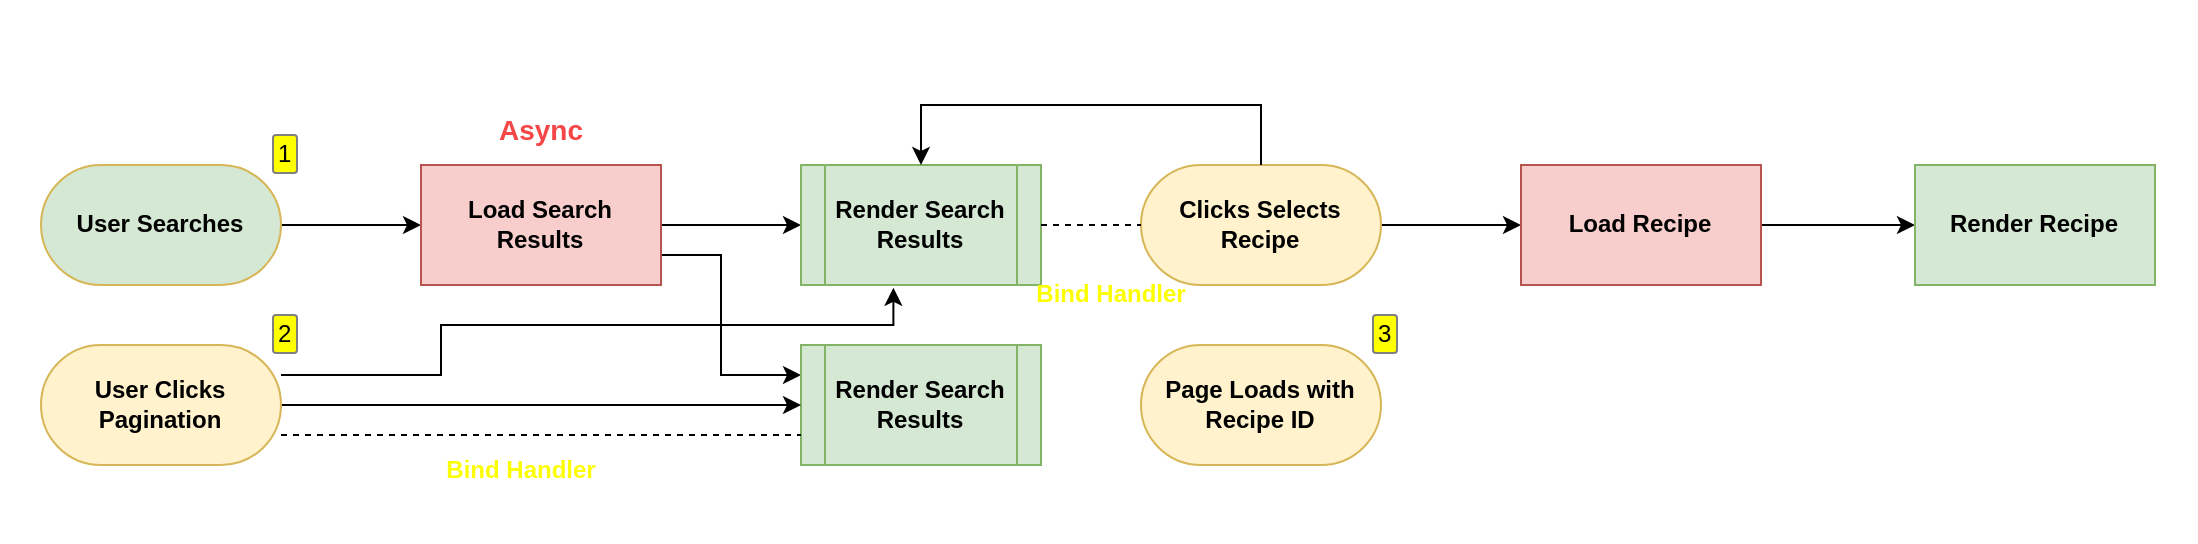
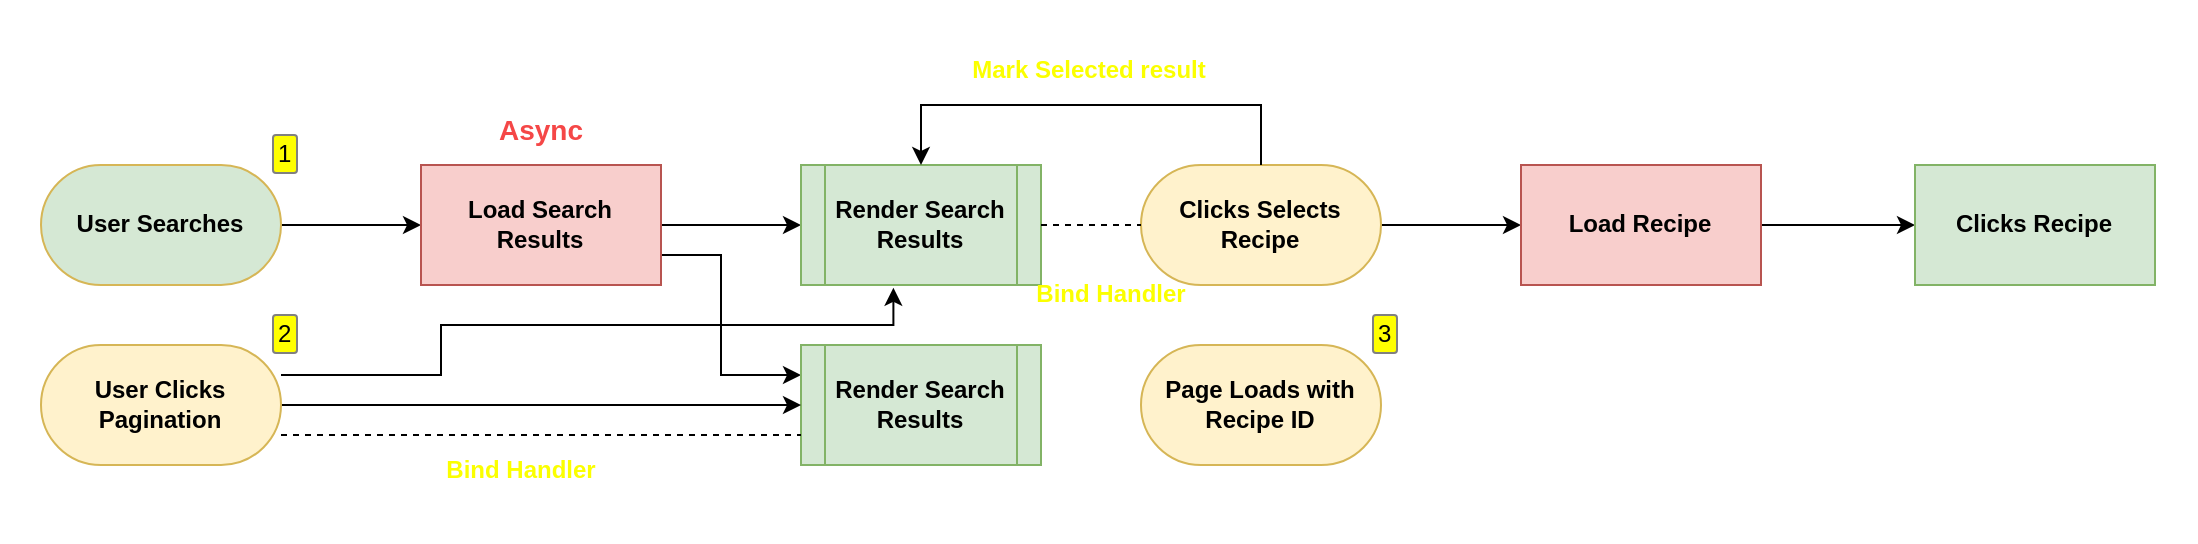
  <mxCell id="0" />
  <mxCell id="1" parent="0" />
  <mxCell id="2" value="" style="edgeStyle=orthogonalEdgeStyle;rounded=0;orthogonalLoop=1;jettySize=auto;html=1;movable=0;resizable=0;rotatable=0;deletable=0;editable=0;locked=1;connectable=0;" edge="1" parent="1" source="3" target="6"><mxGeometry relative="1" as="geometry" /></mxCell>
  <mxCell id="3" value="&lt;b&gt;&lt;font color=&quot;#000000&quot;&gt;User Searches&lt;/font&gt;&lt;/b&gt;" style="rounded=1;whiteSpace=wrap;html=1;arcSize=50;fillColor=#d5e8d4;strokeColor=#d6b656;enumerate=1;enumerateValue=1;movable=0;resizable=0;rotatable=0;deletable=0;editable=0;locked=1;connectable=0;" vertex="1" parent="1"><mxGeometry x="20" y="82" width="120" height="60" as="geometry" /></mxCell>
  <mxCell id="4" value="" style="edgeStyle=orthogonalEdgeStyle;rounded=0;orthogonalLoop=1;jettySize=auto;html=1;movable=0;resizable=0;rotatable=0;deletable=0;editable=0;locked=1;connectable=0;" edge="1" parent="1" source="6" target="7"><mxGeometry relative="1" as="geometry" /></mxCell>
  <mxCell id="5" style="edgeStyle=orthogonalEdgeStyle;rounded=0;orthogonalLoop=1;jettySize=auto;html=1;exitX=1;exitY=0.75;exitDx=0;exitDy=0;entryX=0;entryY=0.25;entryDx=0;entryDy=0;movable=0;resizable=0;rotatable=0;deletable=0;editable=0;locked=1;connectable=0;" edge="1" parent="1" source="6" target="8"><mxGeometry relative="1" as="geometry"><mxPoint x="360" y="192" as="targetPoint" /><Array as="points"><mxPoint x="360" y="127" /><mxPoint x="360" y="187" /></Array></mxGeometry></mxCell>
  <mxCell id="6" value="&lt;b&gt;&lt;font color=&quot;#000000&quot;&gt;Load Search Results&lt;/font&gt;&lt;/b&gt;" style="rounded=0;whiteSpace=wrap;html=1;fillColor=#f8cecc;strokeColor=#b85450;movable=0;resizable=0;rotatable=0;deletable=0;editable=0;locked=1;connectable=0;" vertex="1" parent="1"><mxGeometry x="210" y="82" width="120" height="60" as="geometry" /></mxCell>
  <mxCell id="7" value="&lt;b&gt;&lt;font color=&quot;#000000&quot;&gt;Render Search Results&lt;/font&gt;&lt;br&gt;&lt;/b&gt;" style="shape=process;whiteSpace=wrap;html=1;backgroundOutline=1;fillColor=#d5e8d4;strokeColor=#82b366;movable=0;resizable=0;rotatable=0;deletable=0;editable=0;locked=1;connectable=0;" vertex="1" parent="1"><mxGeometry x="400" y="82" width="120" height="60" as="geometry" /></mxCell>
  <mxCell id="8" value="&lt;b&gt;&lt;font color=&quot;#000000&quot;&gt;Render Search Results&lt;/font&gt;&lt;br&gt;&lt;/b&gt;" style="shape=process;whiteSpace=wrap;html=1;backgroundOutline=1;fillColor=#d5e8d4;strokeColor=#82b366;movable=0;resizable=0;rotatable=0;deletable=0;editable=0;locked=1;connectable=0;" vertex="1" parent="1"><mxGeometry x="400" y="172" width="120" height="60" as="geometry" /></mxCell>
  <mxCell id="9" value="" style="edgeStyle=orthogonalEdgeStyle;rounded=0;orthogonalLoop=1;jettySize=auto;html=1;entryX=0;entryY=0.5;entryDx=0;entryDy=0;movable=0;resizable=0;rotatable=0;deletable=0;editable=0;locked=1;connectable=0;" edge="1" parent="1" source="11" target="8"><mxGeometry relative="1" as="geometry"><mxPoint x="220" y="202" as="targetPoint" /></mxGeometry></mxCell>
  <mxCell id="10" style="edgeStyle=orthogonalEdgeStyle;rounded=0;orthogonalLoop=1;jettySize=auto;html=1;exitX=1;exitY=0.25;exitDx=0;exitDy=0;entryX=0.385;entryY=1.023;entryDx=0;entryDy=0;entryPerimeter=0;movable=0;resizable=0;rotatable=0;deletable=0;editable=0;locked=1;connectable=0;" edge="1" parent="1" source="11" target="7"><mxGeometry relative="1" as="geometry"><mxPoint x="450" y="162" as="targetPoint" /><Array as="points"><mxPoint x="220" y="187" /><mxPoint x="220" y="162" /><mxPoint x="446" y="162" /></Array></mxGeometry></mxCell>
  <mxCell id="11" value="&lt;b&gt;&lt;font color=&quot;#000000&quot;&gt;User Clicks Pagination&lt;/font&gt;&lt;/b&gt;" style="rounded=1;whiteSpace=wrap;html=1;arcSize=50;fillColor=#fff2cc;strokeColor=#d6b656;enumerate=1;enumerateValue=2;movable=0;resizable=0;rotatable=0;deletable=0;editable=0;locked=1;connectable=0;" vertex="1" parent="1"><mxGeometry x="20" y="172" width="120" height="60" as="geometry" /></mxCell>
  <mxCell id="12" value="&lt;b&gt;&lt;font color=&quot;#fbff00&quot;&gt;Bind Handler&lt;/font&gt;&lt;br&gt;&lt;/b&gt;" style="text;html=1;align=center;verticalAlign=middle;resizable=0;points=[];autosize=1;strokeColor=none;fillColor=none;movable=0;rotatable=0;deletable=0;editable=0;locked=1;connectable=0;" vertex="1" parent="1"><mxGeometry x="210" y="220" width="100" height="30" as="geometry" /></mxCell>
  <mxCell id="13" value="" style="endArrow=none;dashed=1;html=1;rounded=0;entryX=0;entryY=0.75;entryDx=0;entryDy=0;movable=0;resizable=0;rotatable=0;deletable=0;editable=0;locked=1;connectable=0;" edge="1" parent="1" target="8"><mxGeometry width="50" height="50" relative="1" as="geometry"><mxPoint x="140" y="217" as="sourcePoint" /><mxPoint x="570" y="322" as="targetPoint" /></mxGeometry></mxCell>
  <mxCell id="14" value="" style="edgeStyle=orthogonalEdgeStyle;rounded=0;orthogonalLoop=1;jettySize=auto;html=1;movable=0;resizable=0;rotatable=0;deletable=0;editable=0;locked=1;connectable=0;" edge="1" parent="1" source="15" target="22"><mxGeometry relative="1" as="geometry" /></mxCell>
  <mxCell id="15" value="&lt;b&gt;&lt;font color=&quot;#000000&quot;&gt;Clicks Selects Recipe&lt;/font&gt;&lt;/b&gt;" style="rounded=1;whiteSpace=wrap;html=1;arcSize=50;fillColor=#fff2cc;strokeColor=#d6b656;movable=0;resizable=0;rotatable=0;deletable=0;editable=0;locked=1;connectable=0;" vertex="1" parent="1"><mxGeometry x="570" y="82" width="120" height="60" as="geometry" /></mxCell>
  <mxCell id="16" value="&lt;b&gt;&lt;font color=&quot;#000000&quot;&gt;Page Loads with Recipe ID&lt;/font&gt;&lt;/b&gt;" style="rounded=1;whiteSpace=wrap;html=1;arcSize=50;fillColor=#fff2cc;strokeColor=#d6b656;enumerate=1;enumerateValue=3;movable=0;resizable=0;rotatable=0;deletable=0;editable=0;locked=1;connectable=0;" vertex="1" parent="1"><mxGeometry x="570" y="172" width="120" height="60" as="geometry" /></mxCell>
  <mxCell id="17" value="" style="endArrow=none;dashed=1;html=1;rounded=0;exitX=1;exitY=0.5;exitDx=0;exitDy=0;entryX=0;entryY=0.5;entryDx=0;entryDy=0;movable=0;resizable=0;rotatable=0;deletable=0;editable=0;locked=1;connectable=0;" edge="1" parent="1" source="7" target="15"><mxGeometry width="50" height="50" relative="1" as="geometry"><mxPoint x="520" y="362" as="sourcePoint" /><mxPoint x="570" y="312" as="targetPoint" /><Array as="points"><mxPoint x="540" y="112" /></Array></mxGeometry></mxCell>
  <mxCell id="18" value="&lt;b&gt;&lt;font color=&quot;#fbff00&quot;&gt;Bind Handler&lt;/font&gt;&lt;/b&gt;" style="text;html=1;align=center;verticalAlign=middle;resizable=0;points=[];autosize=1;strokeColor=none;fillColor=none;movable=0;rotatable=0;deletable=0;editable=0;locked=1;connectable=0;" vertex="1" parent="1"><mxGeometry x="505" y="132" width="100" height="30" as="geometry" /></mxCell>
  <mxCell id="19" value="" style="endArrow=classic;html=1;rounded=0;exitX=0.5;exitY=0;exitDx=0;exitDy=0;entryX=0.5;entryY=0;entryDx=0;entryDy=0;movable=0;resizable=0;rotatable=0;deletable=0;editable=0;locked=1;connectable=0;" edge="1" parent="1" source="15" target="7"><mxGeometry width="50" height="50" relative="1" as="geometry"><mxPoint x="520" y="362" as="sourcePoint" /><mxPoint x="450" y="52" as="targetPoint" /><Array as="points"><mxPoint x="630" y="52" /><mxPoint x="460" y="52" /></Array></mxGeometry></mxCell>
+ <mxCell id="20" value="&lt;b&gt;&lt;font color=&quot;#fbff00&quot;&gt;Mark Selected result&lt;/font&gt;&lt;/b&gt;" style="text;html=1;align=center;verticalAlign=middle;resizable=0;points=[];autosize=1;strokeColor=none;fillColor=none;movable=0;rotatable=0;deletable=0;editable=0;locked=1;connectable=0;" vertex="1" parent="1"><mxGeometry x="474" y="20" width="140" height="30" as="geometry" /></mxCell>
  <mxCell id="21" value="" style="edgeStyle=orthogonalEdgeStyle;rounded=0;orthogonalLoop=1;jettySize=auto;html=1;movable=0;resizable=0;rotatable=0;deletable=0;editable=0;locked=1;connectable=0;" edge="1" parent="1" source="22"><mxGeometry relative="1" as="geometry"><mxPoint x="957" y="112" as="targetPoint" /></mxGeometry></mxCell>
  <mxCell id="22" value="&lt;b&gt;&lt;font color=&quot;#000000&quot;&gt;Load Recipe&lt;/font&gt;&lt;/b&gt;" style="rounded=0;whiteSpace=wrap;html=1;fillColor=#f8cecc;strokeColor=#b85450;movable=0;resizable=0;rotatable=0;deletable=0;editable=0;locked=1;connectable=0;" vertex="1" parent="1"><mxGeometry x="760" y="82" width="120" height="60" as="geometry" /></mxCell>
- <mxCell id="23" value="&lt;b&gt;&lt;font color=&quot;#000000&quot;&gt;Render Recipe&lt;/font&gt;&lt;/b&gt;" style="rounded=0;whiteSpace=wrap;html=1;fillColor=#d5e8d4;strokeColor=#82b366;movable=0;resizable=0;rotatable=0;deletable=0;editable=0;locked=1;connectable=0;" vertex="1" parent="1"><mxGeometry x="957" y="82" width="120" height="60" as="geometry" /></mxCell>
+ <mxCell id="23" value="&lt;b&gt;&lt;font color=&quot;#000000&quot;&gt;Clicks Recipe&lt;/font&gt;&lt;/b&gt;" style="rounded=0;whiteSpace=wrap;html=1;fillColor=#d5e8d4;strokeColor=#82b366;movable=0;resizable=0;rotatable=0;deletable=0;editable=0;locked=1;connectable=0;" vertex="1" parent="1"><mxGeometry x="957" y="82" width="120" height="60" as="geometry" /></mxCell>
  <mxCell id="24" value="&lt;b&gt;&lt;font style=&quot;font-size: 14px;&quot; color=&quot;#f54747&quot;&gt;Async&lt;/font&gt;&lt;/b&gt;" style="text;html=1;align=center;verticalAlign=middle;resizable=0;points=[];autosize=1;strokeColor=none;fillColor=none;" vertex="1" parent="1"><mxGeometry x="235" y="50" width="70" height="30" as="geometry" /></mxCell>
